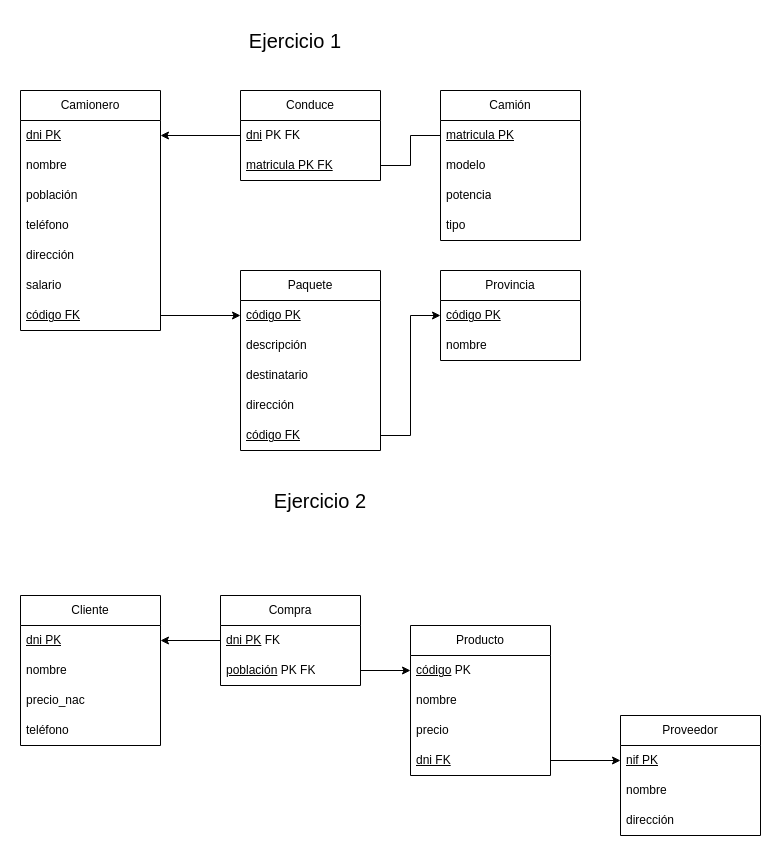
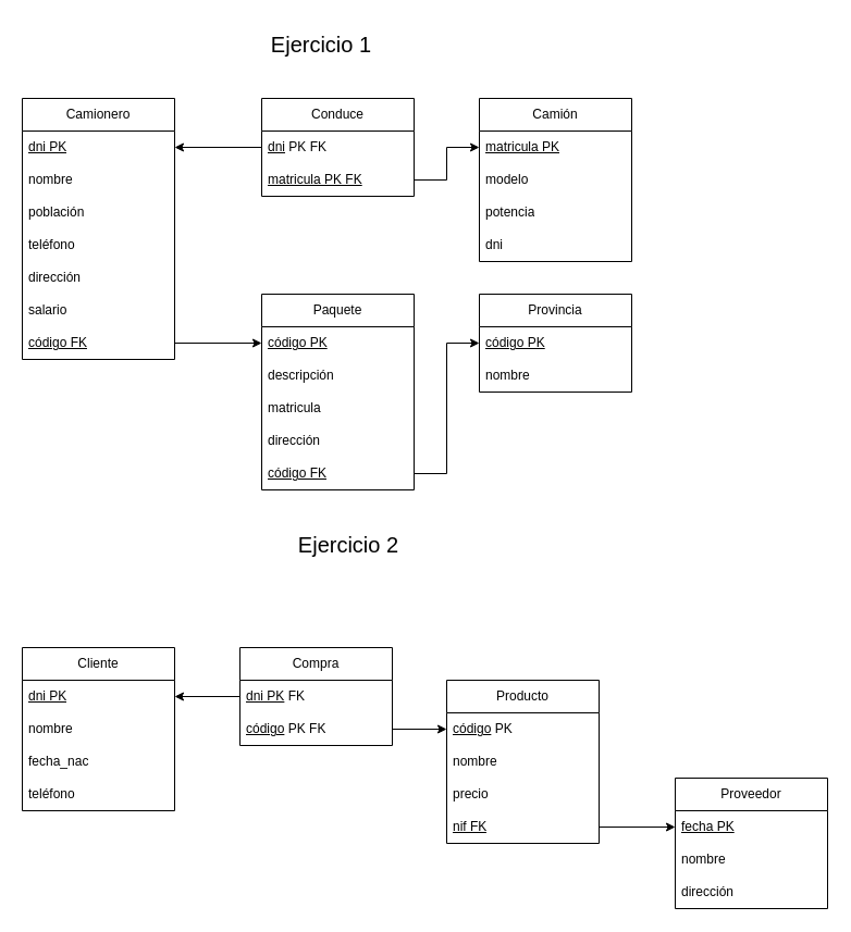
  <mxCell id="0" />
  <mxCell id="1" parent="0" />
  <mxCell id="2" value="Camionero" style="swimlane;fontStyle=0;childLayout=stackLayout;horizontal=1;startSize=30;horizontalStack=0;resizeParent=1;resizeParentMax=0;resizeLast=0;collapsible=1;marginBottom=0;whiteSpace=wrap;html=1;" vertex="1" parent="1"><mxGeometry x="20" y="90" width="140" height="240" as="geometry" /></mxCell>
  <mxCell id="3" value="&lt;u&gt;dni PK&lt;/u&gt;" style="text;strokeColor=none;fillColor=none;align=left;verticalAlign=middle;spacingLeft=4;spacingRight=4;overflow=hidden;points=[[0,0.5],[1,0.5]];portConstraint=eastwest;rotatable=0;whiteSpace=wrap;html=1;" vertex="1" parent="2"><mxGeometry y="30" width="140" height="30" as="geometry" /></mxCell>
  <mxCell id="4" value="nombre" style="text;strokeColor=none;fillColor=none;align=left;verticalAlign=middle;spacingLeft=4;spacingRight=4;overflow=hidden;points=[[0,0.5],[1,0.5]];portConstraint=eastwest;rotatable=0;whiteSpace=wrap;html=1;" vertex="1" parent="2"><mxGeometry y="60" width="140" height="30" as="geometry" /></mxCell>
  <mxCell id="5" value="población" style="text;strokeColor=none;fillColor=none;align=left;verticalAlign=middle;spacingLeft=4;spacingRight=4;overflow=hidden;points=[[0,0.5],[1,0.5]];portConstraint=eastwest;rotatable=0;whiteSpace=wrap;html=1;" vertex="1" parent="2"><mxGeometry y="90" width="140" height="30" as="geometry" /></mxCell>
  <mxCell id="6" value="teléfono" style="text;strokeColor=none;fillColor=none;align=left;verticalAlign=middle;spacingLeft=4;spacingRight=4;overflow=hidden;points=[[0,0.5],[1,0.5]];portConstraint=eastwest;rotatable=0;whiteSpace=wrap;html=1;" vertex="1" parent="2"><mxGeometry y="120" width="140" height="30" as="geometry" /></mxCell>
  <mxCell id="7" value="dirección" style="text;strokeColor=none;fillColor=none;align=left;verticalAlign=middle;spacingLeft=4;spacingRight=4;overflow=hidden;points=[[0,0.5],[1,0.5]];portConstraint=eastwest;rotatable=0;whiteSpace=wrap;html=1;" vertex="1" parent="2"><mxGeometry y="150" width="140" height="30" as="geometry" /></mxCell>
  <mxCell id="8" value="salario" style="text;strokeColor=none;fillColor=none;align=left;verticalAlign=middle;spacingLeft=4;spacingRight=4;overflow=hidden;points=[[0,0.5],[1,0.5]];portConstraint=eastwest;rotatable=0;whiteSpace=wrap;html=1;" vertex="1" parent="2"><mxGeometry y="180" width="140" height="30" as="geometry" /></mxCell>
  <mxCell id="9" value="&lt;u&gt;código FK&lt;br&gt;&lt;/u&gt;" style="text;strokeColor=none;fillColor=none;align=left;verticalAlign=middle;spacingLeft=4;spacingRight=4;overflow=hidden;points=[[0,0.5],[1,0.5]];portConstraint=eastwest;rotatable=0;whiteSpace=wrap;html=1;" vertex="1" parent="2"><mxGeometry y="210" width="140" height="30" as="geometry" /></mxCell>
  <mxCell id="10" value="Conduce" style="swimlane;fontStyle=0;childLayout=stackLayout;horizontal=1;startSize=30;horizontalStack=0;resizeParent=1;resizeParentMax=0;resizeLast=0;collapsible=1;marginBottom=0;whiteSpace=wrap;html=1;" vertex="1" parent="1"><mxGeometry x="240" y="90" width="140" height="90" as="geometry" /></mxCell>
  <mxCell id="11" value="&lt;u&gt;dni&lt;/u&gt; PK FK" style="text;strokeColor=none;fillColor=none;align=left;verticalAlign=middle;spacingLeft=4;spacingRight=4;overflow=hidden;points=[[0,0.5],[1,0.5]];portConstraint=eastwest;rotatable=0;whiteSpace=wrap;html=1;" vertex="1" parent="10"><mxGeometry y="30" width="140" height="30" as="geometry" /></mxCell>
  <mxCell id="12" value="&lt;u&gt;matricula PK FK&lt;br&gt;&lt;/u&gt;" style="text;strokeColor=none;fillColor=none;align=left;verticalAlign=middle;spacingLeft=4;spacingRight=4;overflow=hidden;points=[[0,0.5],[1,0.5]];portConstraint=eastwest;rotatable=0;whiteSpace=wrap;html=1;" vertex="1" parent="10"><mxGeometry y="60" width="140" height="30" as="geometry" /></mxCell>
  <mxCell id="13" value="Camión" style="swimlane;fontStyle=0;childLayout=stackLayout;horizontal=1;startSize=30;horizontalStack=0;resizeParent=1;resizeParentMax=0;resizeLast=0;collapsible=1;marginBottom=0;whiteSpace=wrap;html=1;" vertex="1" parent="1"><mxGeometry x="440" y="90" width="140" height="150" as="geometry" /></mxCell>
  <mxCell id="14" value="&lt;u&gt;matricula PK&lt;br&gt;&lt;/u&gt;" style="text;strokeColor=none;fillColor=none;align=left;verticalAlign=middle;spacingLeft=4;spacingRight=4;overflow=hidden;points=[[0,0.5],[1,0.5]];portConstraint=eastwest;rotatable=0;whiteSpace=wrap;html=1;" vertex="1" parent="13"><mxGeometry y="30" width="140" height="30" as="geometry" /></mxCell>
  <mxCell id="15" value="modelo" style="text;strokeColor=none;fillColor=none;align=left;verticalAlign=middle;spacingLeft=4;spacingRight=4;overflow=hidden;points=[[0,0.5],[1,0.5]];portConstraint=eastwest;rotatable=0;whiteSpace=wrap;html=1;" vertex="1" parent="13"><mxGeometry y="60" width="140" height="30" as="geometry" /></mxCell>
  <mxCell id="16" value="potencia" style="text;strokeColor=none;fillColor=none;align=left;verticalAlign=middle;spacingLeft=4;spacingRight=4;overflow=hidden;points=[[0,0.5],[1,0.5]];portConstraint=eastwest;rotatable=0;whiteSpace=wrap;html=1;" vertex="1" parent="13"><mxGeometry y="90" width="140" height="30" as="geometry" /></mxCell>
- <mxCell id="17" value="tipo" style="text;strokeColor=none;fillColor=none;align=left;verticalAlign=middle;spacingLeft=4;spacingRight=4;overflow=hidden;points=[[0,0.5],[1,0.5]];portConstraint=eastwest;rotatable=0;whiteSpace=wrap;html=1;" vertex="1" parent="13"><mxGeometry y="120" width="140" height="30" as="geometry" /></mxCell>
+ <mxCell id="17" value="dni" style="text;strokeColor=none;fillColor=none;align=left;verticalAlign=middle;spacingLeft=4;spacingRight=4;overflow=hidden;points=[[0,0.5],[1,0.5]];portConstraint=eastwest;rotatable=0;whiteSpace=wrap;html=1;" vertex="1" parent="13"><mxGeometry y="120" width="140" height="30" as="geometry" /></mxCell>
  <mxCell id="18" style="edgeStyle=orthogonalEdgeStyle;rounded=0;orthogonalLoop=1;jettySize=auto;html=1;entryX=1;entryY=0.5;entryDx=0;entryDy=0;" edge="1" parent="1" source="11" target="3"><mxGeometry relative="1" as="geometry" /></mxCell>
- <mxCell id="19" style="edgeStyle=orthogonalEdgeStyle;rounded=0;orthogonalLoop=1;jettySize=auto;html=1;entryX=0;entryY=0.5;entryDx=0;entryDy=0;endArrow=none;" edge="1" parent="1" source="12" target="14"><mxGeometry relative="1" as="geometry" /></mxCell>
+ <mxCell id="19" style="edgeStyle=orthogonalEdgeStyle;rounded=0;orthogonalLoop=1;jettySize=auto;html=1;entryX=0;entryY=0.5;entryDx=0;entryDy=0;" edge="1" parent="1" source="12" target="14"><mxGeometry relative="1" as="geometry" /></mxCell>
  <mxCell id="20" value="Paquete" style="swimlane;fontStyle=0;childLayout=stackLayout;horizontal=1;startSize=30;horizontalStack=0;resizeParent=1;resizeParentMax=0;resizeLast=0;collapsible=1;marginBottom=0;whiteSpace=wrap;html=1;" vertex="1" parent="1"><mxGeometry x="240" y="270" width="140" height="180" as="geometry" /></mxCell>
  <mxCell id="21" value="&lt;u&gt;código PK&lt;br&gt;&lt;/u&gt;" style="text;strokeColor=none;fillColor=none;align=left;verticalAlign=middle;spacingLeft=4;spacingRight=4;overflow=hidden;points=[[0,0.5],[1,0.5]];portConstraint=eastwest;rotatable=0;whiteSpace=wrap;html=1;" vertex="1" parent="20"><mxGeometry y="30" width="140" height="30" as="geometry" /></mxCell>
  <mxCell id="22" value="descripción" style="text;strokeColor=none;fillColor=none;align=left;verticalAlign=middle;spacingLeft=4;spacingRight=4;overflow=hidden;points=[[0,0.5],[1,0.5]];portConstraint=eastwest;rotatable=0;whiteSpace=wrap;html=1;" vertex="1" parent="20"><mxGeometry y="60" width="140" height="30" as="geometry" /></mxCell>
- <mxCell id="23" value="destinatario" style="text;strokeColor=none;fillColor=none;align=left;verticalAlign=middle;spacingLeft=4;spacingRight=4;overflow=hidden;points=[[0,0.5],[1,0.5]];portConstraint=eastwest;rotatable=0;whiteSpace=wrap;html=1;" vertex="1" parent="20"><mxGeometry y="90" width="140" height="30" as="geometry" /></mxCell>
+ <mxCell id="23" value="matricula" style="text;strokeColor=none;fillColor=none;align=left;verticalAlign=middle;spacingLeft=4;spacingRight=4;overflow=hidden;points=[[0,0.5],[1,0.5]];portConstraint=eastwest;rotatable=0;whiteSpace=wrap;html=1;" vertex="1" parent="20"><mxGeometry y="90" width="140" height="30" as="geometry" /></mxCell>
  <mxCell id="24" value="dirección" style="text;strokeColor=none;fillColor=none;align=left;verticalAlign=middle;spacingLeft=4;spacingRight=4;overflow=hidden;points=[[0,0.5],[1,0.5]];portConstraint=eastwest;rotatable=0;whiteSpace=wrap;html=1;" vertex="1" parent="20"><mxGeometry y="120" width="140" height="30" as="geometry" /></mxCell>
  <mxCell id="25" value="&lt;u&gt;código FK&lt;br&gt;&lt;/u&gt;" style="text;strokeColor=none;fillColor=none;align=left;verticalAlign=middle;spacingLeft=4;spacingRight=4;overflow=hidden;points=[[0,0.5],[1,0.5]];portConstraint=eastwest;rotatable=0;whiteSpace=wrap;html=1;" vertex="1" parent="20"><mxGeometry y="150" width="140" height="30" as="geometry" /></mxCell>
  <mxCell id="26" value="Provincia" style="swimlane;fontStyle=0;childLayout=stackLayout;horizontal=1;startSize=30;horizontalStack=0;resizeParent=1;resizeParentMax=0;resizeLast=0;collapsible=1;marginBottom=0;whiteSpace=wrap;html=1;" vertex="1" parent="1"><mxGeometry x="440" y="270" width="140" height="90" as="geometry" /></mxCell>
  <mxCell id="27" value="&lt;u&gt;código PK&lt;br&gt;&lt;/u&gt;" style="text;strokeColor=none;fillColor=none;align=left;verticalAlign=middle;spacingLeft=4;spacingRight=4;overflow=hidden;points=[[0,0.5],[1,0.5]];portConstraint=eastwest;rotatable=0;whiteSpace=wrap;html=1;" vertex="1" parent="26"><mxGeometry y="30" width="140" height="30" as="geometry" /></mxCell>
  <mxCell id="28" value="nombre" style="text;strokeColor=none;fillColor=none;align=left;verticalAlign=middle;spacingLeft=4;spacingRight=4;overflow=hidden;points=[[0,0.5],[1,0.5]];portConstraint=eastwest;rotatable=0;whiteSpace=wrap;html=1;" vertex="1" parent="26"><mxGeometry y="60" width="140" height="30" as="geometry" /></mxCell>
  <mxCell id="29" style="edgeStyle=orthogonalEdgeStyle;rounded=0;orthogonalLoop=1;jettySize=auto;html=1;entryX=0;entryY=0.5;entryDx=0;entryDy=0;" edge="1" parent="1" source="9" target="21"><mxGeometry relative="1" as="geometry" /></mxCell>
  <mxCell id="30" style="edgeStyle=orthogonalEdgeStyle;rounded=0;orthogonalLoop=1;jettySize=auto;html=1;" edge="1" parent="1" source="25" target="27"><mxGeometry relative="1" as="geometry" /></mxCell>
  <mxCell id="31" value="Cliente" style="swimlane;fontStyle=0;childLayout=stackLayout;horizontal=1;startSize=30;horizontalStack=0;resizeParent=1;resizeParentMax=0;resizeLast=0;collapsible=1;marginBottom=0;whiteSpace=wrap;html=1;" vertex="1" parent="1"><mxGeometry x="20" y="595" width="140" height="150" as="geometry" /></mxCell>
  <mxCell id="32" value="&lt;u&gt;dni PK&lt;/u&gt;" style="text;strokeColor=none;fillColor=none;align=left;verticalAlign=middle;spacingLeft=4;spacingRight=4;overflow=hidden;points=[[0,0.5],[1,0.5]];portConstraint=eastwest;rotatable=0;whiteSpace=wrap;html=1;" vertex="1" parent="31"><mxGeometry y="30" width="140" height="30" as="geometry" /></mxCell>
  <mxCell id="33" value="nombre" style="text;strokeColor=none;fillColor=none;align=left;verticalAlign=middle;spacingLeft=4;spacingRight=4;overflow=hidden;points=[[0,0.5],[1,0.5]];portConstraint=eastwest;rotatable=0;whiteSpace=wrap;html=1;" vertex="1" parent="31"><mxGeometry y="60" width="140" height="30" as="geometry" /></mxCell>
- <mxCell id="34" value="precio_nac" style="text;strokeColor=none;fillColor=none;align=left;verticalAlign=middle;spacingLeft=4;spacingRight=4;overflow=hidden;points=[[0,0.5],[1,0.5]];portConstraint=eastwest;rotatable=0;whiteSpace=wrap;html=1;" vertex="1" parent="31"><mxGeometry y="90" width="140" height="30" as="geometry" /></mxCell>
+ <mxCell id="34" value="fecha_nac" style="text;strokeColor=none;fillColor=none;align=left;verticalAlign=middle;spacingLeft=4;spacingRight=4;overflow=hidden;points=[[0,0.5],[1,0.5]];portConstraint=eastwest;rotatable=0;whiteSpace=wrap;html=1;" vertex="1" parent="31"><mxGeometry y="90" width="140" height="30" as="geometry" /></mxCell>
  <mxCell id="35" value="teléfono" style="text;strokeColor=none;fillColor=none;align=left;verticalAlign=middle;spacingLeft=4;spacingRight=4;overflow=hidden;points=[[0,0.5],[1,0.5]];portConstraint=eastwest;rotatable=0;whiteSpace=wrap;html=1;" vertex="1" parent="31"><mxGeometry y="120" width="140" height="30" as="geometry" /></mxCell>
  <mxCell id="36" value="Producto" style="swimlane;fontStyle=0;childLayout=stackLayout;horizontal=1;startSize=30;horizontalStack=0;resizeParent=1;resizeParentMax=0;resizeLast=0;collapsible=1;marginBottom=0;whiteSpace=wrap;html=1;" vertex="1" parent="1"><mxGeometry x="410" y="625" width="140" height="150" as="geometry" /></mxCell>
  <mxCell id="37" value="&lt;u&gt;código&lt;/u&gt; PK" style="text;strokeColor=none;fillColor=none;align=left;verticalAlign=middle;spacingLeft=4;spacingRight=4;overflow=hidden;points=[[0,0.5],[1,0.5]];portConstraint=eastwest;rotatable=0;whiteSpace=wrap;html=1;" vertex="1" parent="36"><mxGeometry y="30" width="140" height="30" as="geometry" /></mxCell>
  <mxCell id="38" value="nombre" style="text;strokeColor=none;fillColor=none;align=left;verticalAlign=middle;spacingLeft=4;spacingRight=4;overflow=hidden;points=[[0,0.5],[1,0.5]];portConstraint=eastwest;rotatable=0;whiteSpace=wrap;html=1;" vertex="1" parent="36"><mxGeometry y="60" width="140" height="30" as="geometry" /></mxCell>
  <mxCell id="39" value="precio" style="text;strokeColor=none;fillColor=none;align=left;verticalAlign=middle;spacingLeft=4;spacingRight=4;overflow=hidden;points=[[0,0.5],[1,0.5]];portConstraint=eastwest;rotatable=0;whiteSpace=wrap;html=1;" vertex="1" parent="36"><mxGeometry y="90" width="140" height="30" as="geometry" /></mxCell>
- <mxCell id="40" value="&lt;u&gt;dni FK&lt;br&gt;&lt;/u&gt;" style="text;strokeColor=none;fillColor=none;align=left;verticalAlign=middle;spacingLeft=4;spacingRight=4;overflow=hidden;points=[[0,0.5],[1,0.5]];portConstraint=eastwest;rotatable=0;whiteSpace=wrap;html=1;" vertex="1" parent="36"><mxGeometry y="120" width="140" height="30" as="geometry" /></mxCell>
+ <mxCell id="40" value="&lt;u&gt;nif FK&lt;br&gt;&lt;/u&gt;" style="text;strokeColor=none;fillColor=none;align=left;verticalAlign=middle;spacingLeft=4;spacingRight=4;overflow=hidden;points=[[0,0.5],[1,0.5]];portConstraint=eastwest;rotatable=0;whiteSpace=wrap;html=1;" vertex="1" parent="36"><mxGeometry y="120" width="140" height="30" as="geometry" /></mxCell>
  <mxCell id="41" value="Proveedor" style="swimlane;fontStyle=0;childLayout=stackLayout;horizontal=1;startSize=30;horizontalStack=0;resizeParent=1;resizeParentMax=0;resizeLast=0;collapsible=1;marginBottom=0;whiteSpace=wrap;html=1;" vertex="1" parent="1"><mxGeometry x="620" y="715" width="140" height="120" as="geometry" /></mxCell>
- <mxCell id="42" value="&lt;u&gt;nif PK&lt;br&gt;&lt;/u&gt;" style="text;strokeColor=none;fillColor=none;align=left;verticalAlign=middle;spacingLeft=4;spacingRight=4;overflow=hidden;points=[[0,0.5],[1,0.5]];portConstraint=eastwest;rotatable=0;whiteSpace=wrap;html=1;" vertex="1" parent="41"><mxGeometry y="30" width="140" height="30" as="geometry" /></mxCell>
+ <mxCell id="42" value="&lt;u&gt;fecha PK&lt;br&gt;&lt;/u&gt;" style="text;strokeColor=none;fillColor=none;align=left;verticalAlign=middle;spacingLeft=4;spacingRight=4;overflow=hidden;points=[[0,0.5],[1,0.5]];portConstraint=eastwest;rotatable=0;whiteSpace=wrap;html=1;" vertex="1" parent="41"><mxGeometry y="30" width="140" height="30" as="geometry" /></mxCell>
  <mxCell id="43" value="nombre" style="text;strokeColor=none;fillColor=none;align=left;verticalAlign=middle;spacingLeft=4;spacingRight=4;overflow=hidden;points=[[0,0.5],[1,0.5]];portConstraint=eastwest;rotatable=0;whiteSpace=wrap;html=1;" vertex="1" parent="41"><mxGeometry y="60" width="140" height="30" as="geometry" /></mxCell>
  <mxCell id="44" value="dirección" style="text;strokeColor=none;fillColor=none;align=left;verticalAlign=middle;spacingLeft=4;spacingRight=4;overflow=hidden;points=[[0,0.5],[1,0.5]];portConstraint=eastwest;rotatable=0;whiteSpace=wrap;html=1;" vertex="1" parent="41"><mxGeometry y="90" width="140" height="30" as="geometry" /></mxCell>
  <mxCell id="45" value="Compra" style="swimlane;fontStyle=0;childLayout=stackLayout;horizontal=1;startSize=30;horizontalStack=0;resizeParent=1;resizeParentMax=0;resizeLast=0;collapsible=1;marginBottom=0;whiteSpace=wrap;html=1;" vertex="1" parent="1"><mxGeometry x="220" y="595" width="140" height="90" as="geometry" /></mxCell>
  <mxCell id="46" value="&lt;u&gt;dni PK&lt;/u&gt; FK" style="text;strokeColor=none;fillColor=none;align=left;verticalAlign=middle;spacingLeft=4;spacingRight=4;overflow=hidden;points=[[0,0.5],[1,0.5]];portConstraint=eastwest;rotatable=0;whiteSpace=wrap;html=1;" vertex="1" parent="45"><mxGeometry y="30" width="140" height="30" as="geometry" /></mxCell>
- <mxCell id="47" value="&lt;u&gt;población&lt;/u&gt; PK FK" style="text;strokeColor=none;fillColor=none;align=left;verticalAlign=middle;spacingLeft=4;spacingRight=4;overflow=hidden;points=[[0,0.5],[1,0.5]];portConstraint=eastwest;rotatable=0;whiteSpace=wrap;html=1;" vertex="1" parent="45"><mxGeometry y="60" width="140" height="30" as="geometry" /></mxCell>
+ <mxCell id="47" value="&lt;u&gt;código&lt;/u&gt; PK FK" style="text;strokeColor=none;fillColor=none;align=left;verticalAlign=middle;spacingLeft=4;spacingRight=4;overflow=hidden;points=[[0,0.5],[1,0.5]];portConstraint=eastwest;rotatable=0;whiteSpace=wrap;html=1;" vertex="1" parent="45"><mxGeometry y="60" width="140" height="30" as="geometry" /></mxCell>
  <mxCell id="48" style="edgeStyle=orthogonalEdgeStyle;rounded=0;orthogonalLoop=1;jettySize=auto;html=1;entryX=0;entryY=0.5;entryDx=0;entryDy=0;" edge="1" parent="1" source="47" target="37"><mxGeometry relative="1" as="geometry" /></mxCell>
  <mxCell id="49" style="edgeStyle=orthogonalEdgeStyle;rounded=0;orthogonalLoop=1;jettySize=auto;html=1;entryX=1;entryY=0.5;entryDx=0;entryDy=0;" edge="1" parent="1" source="46" target="32"><mxGeometry relative="1" as="geometry"><mxPoint x="170" y="640" as="targetPoint" /></mxGeometry></mxCell>
  <mxCell id="50" style="edgeStyle=orthogonalEdgeStyle;rounded=0;orthogonalLoop=1;jettySize=auto;html=1;" edge="1" parent="1" source="40" target="42"><mxGeometry relative="1" as="geometry" /></mxCell>
  <mxCell id="51" value="&lt;font style=&quot;font-size: 20px;&quot;&gt;Ejercicio 1&lt;/font&gt;" style="text;html=1;strokeColor=none;fillColor=none;align=center;verticalAlign=middle;whiteSpace=wrap;rounded=0;" vertex="1" parent="1"><mxGeometry x="235" y="20" width="120" height="40" as="geometry" /></mxCell>
  <mxCell id="52" value="&lt;font style=&quot;font-size: 20px;&quot;&gt;Ejercicio 2&lt;br&gt;&lt;/font&gt;" style="text;html=1;strokeColor=none;fillColor=none;align=center;verticalAlign=middle;whiteSpace=wrap;rounded=0;" vertex="1" parent="1"><mxGeometry x="260" y="480" width="120" height="40" as="geometry" /></mxCell>
